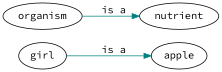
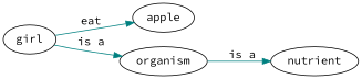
  digraph {
    fontname="Source Code Pro"
    rankdir=LR
    node [fontname="Source Code Pro"]
    edge [color=teal fontname="Source Code Pro"]
    girl
    apple
    organism
    nutrient
-   girl -> apple [label=" is a"]
+   girl -> apple [label=" eat"]
+   girl -> organism [label=" is a"]
    organism -> nutrient [label=" is a"]
  }
